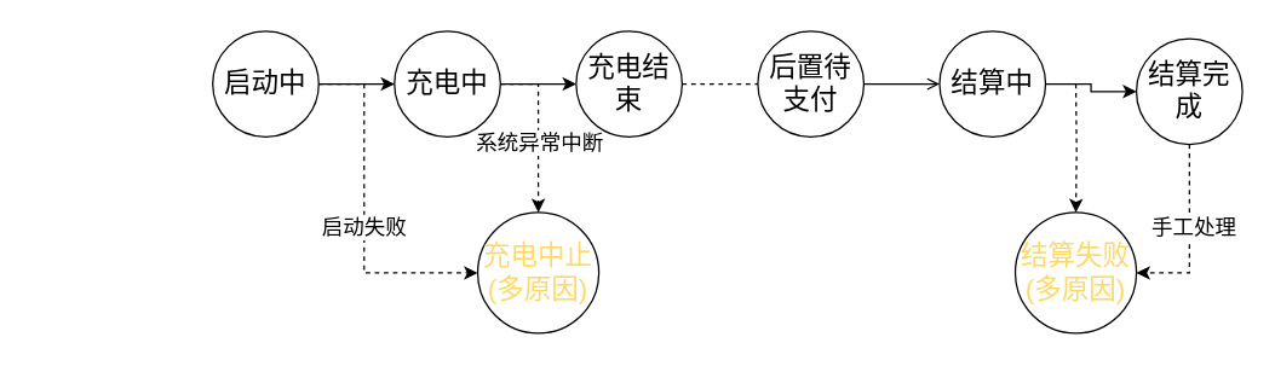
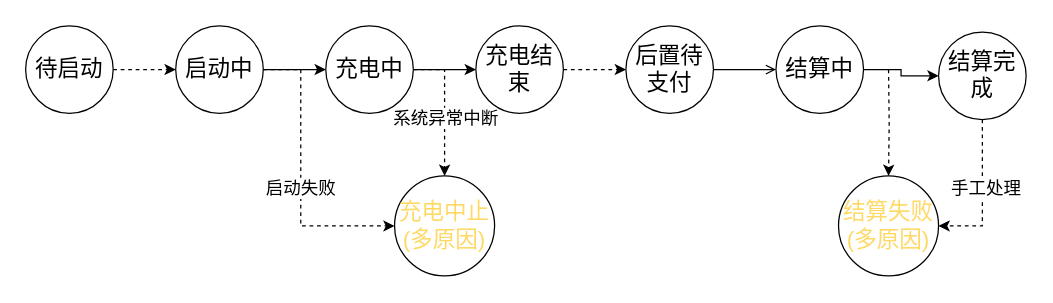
  <mxCell id="0" />
  <mxCell id="1" parent="0" />
+ <mxCell id="2" value="" style="edgeStyle=orthogonalEdgeStyle;rounded=0;orthogonalLoop=1;jettySize=auto;html=1;dashed=1;" edge="1" parent="1" source="3" target="7"><mxGeometry relative="1" as="geometry" /></mxCell>
+ <mxCell id="3" value="&lt;font style=&quot;font-size: 18px;&quot;&gt;待启动&lt;/font&gt;" style="ellipse;whiteSpace=wrap;html=1;aspect=fixed;" vertex="1" parent="1"><mxGeometry x="20" y="20" width="70" height="70" as="geometry" /></mxCell>
  <mxCell id="4" value="" style="edgeStyle=orthogonalEdgeStyle;rounded=0;orthogonalLoop=1;jettySize=auto;html=1;" edge="1" parent="1" source="7" target="11"><mxGeometry relative="1" as="geometry" /></mxCell>
  <mxCell id="5" style="edgeStyle=orthogonalEdgeStyle;rounded=0;orthogonalLoop=1;jettySize=auto;html=1;exitX=1;exitY=0.5;exitDx=0;exitDy=0;entryX=0;entryY=0.5;entryDx=0;entryDy=0;dashed=1;" edge="1" parent="1" source="7" target="23"><mxGeometry relative="1" as="geometry"><Array as="points"><mxPoint x="240" y="55" /><mxPoint x="240" y="180" /></Array></mxGeometry></mxCell>
  <mxCell id="6" value="&lt;font style=&quot;font-size: 14px;&quot;&gt;启动失败&lt;/font&gt;" style="edgeLabel;html=1;align=center;verticalAlign=middle;resizable=0;points=[];" vertex="1" connectable="0" parent="5"><mxGeometry x="0.078" y="-1" relative="1" as="geometry"><mxPoint as="offset" /></mxGeometry></mxCell>
  <mxCell id="7" value="&lt;font style=&quot;font-size: 18px;&quot;&gt;启动中&lt;/font&gt;" style="ellipse;whiteSpace=wrap;html=1;aspect=fixed;" vertex="1" parent="1"><mxGeometry x="140" y="20" width="70" height="70" as="geometry" /></mxCell>
  <mxCell id="8" value="" style="edgeStyle=orthogonalEdgeStyle;rounded=0;orthogonalLoop=1;jettySize=auto;html=1;" edge="1" parent="1" source="11" target="13"><mxGeometry relative="1" as="geometry" /></mxCell>
  <mxCell id="9" style="edgeStyle=orthogonalEdgeStyle;rounded=0;orthogonalLoop=1;jettySize=auto;html=1;exitX=1;exitY=0.5;exitDx=0;exitDy=0;entryX=0.5;entryY=0;entryDx=0;entryDy=0;dashed=1;" edge="1" parent="1" source="11" target="23"><mxGeometry relative="1" as="geometry" /></mxCell>
  <mxCell id="10" value="&lt;font style=&quot;font-size: 14px;&quot;&gt;系统异常中断&lt;/font&gt;" style="edgeLabel;html=1;align=center;verticalAlign=middle;resizable=0;points=[];" vertex="1" connectable="0" parent="9"><mxGeometry x="0.145" relative="1" as="geometry"><mxPoint as="offset" /></mxGeometry></mxCell>
  <mxCell id="11" value="&lt;font style=&quot;font-size: 18px;&quot;&gt;充电中&lt;/font&gt;" style="ellipse;whiteSpace=wrap;html=1;aspect=fixed;" vertex="1" parent="1"><mxGeometry x="260" y="20" width="70" height="70" as="geometry" /></mxCell>
- <mxCell id="12" value="" style="edgeStyle=orthogonalEdgeStyle;rounded=0;orthogonalLoop=1;jettySize=auto;html=1;dashed=1;endArrow=none;" edge="1" parent="1" source="13" target="15"><mxGeometry relative="1" as="geometry" /></mxCell>
+ <mxCell id="12" value="" style="edgeStyle=orthogonalEdgeStyle;rounded=0;orthogonalLoop=1;jettySize=auto;html=1;dashed=1;" edge="1" parent="1" source="13" target="15"><mxGeometry relative="1" as="geometry" /></mxCell>
  <mxCell id="13" value="&lt;font style=&quot;font-size: 18px;&quot;&gt;充电结束&lt;/font&gt;" style="ellipse;whiteSpace=wrap;html=1;aspect=fixed;" vertex="1" parent="1"><mxGeometry x="380" y="20" width="70" height="70" as="geometry" /></mxCell>
  <mxCell id="14" value="" style="edgeStyle=orthogonalEdgeStyle;rounded=0;orthogonalLoop=1;jettySize=auto;html=1;endArrow=open;" edge="1" parent="1" source="15" target="18"><mxGeometry relative="1" as="geometry" /></mxCell>
  <mxCell id="15" value="&lt;font style=&quot;font-size: 18px;&quot;&gt;后置待支付&lt;/font&gt;" style="ellipse;whiteSpace=wrap;html=1;aspect=fixed;" vertex="1" parent="1"><mxGeometry x="500" y="20" width="70" height="70" as="geometry" /></mxCell>
  <mxCell id="16" value="" style="edgeStyle=orthogonalEdgeStyle;rounded=0;orthogonalLoop=1;jettySize=auto;html=1;" edge="1" parent="1" source="18" target="21"><mxGeometry relative="1" as="geometry" /></mxCell>
  <mxCell id="17" value="" style="edgeStyle=orthogonalEdgeStyle;rounded=0;orthogonalLoop=1;jettySize=auto;html=1;dashed=1;" edge="1" parent="1" target="22"><mxGeometry relative="1" as="geometry"><mxPoint x="710" y="55" as="sourcePoint" /></mxGeometry></mxCell>
  <mxCell id="18" value="&lt;font style=&quot;font-size: 18px;&quot;&gt;结算中&lt;/font&gt;" style="ellipse;whiteSpace=wrap;html=1;aspect=fixed;" vertex="1" parent="1"><mxGeometry x="620" y="20" width="70" height="70" as="geometry" /></mxCell>
  <mxCell id="19" value="" style="edgeStyle=orthogonalEdgeStyle;rounded=0;orthogonalLoop=1;jettySize=auto;html=1;entryX=1;entryY=0.5;entryDx=0;entryDy=0;dashed=1;" edge="1" parent="1" source="21" target="22"><mxGeometry relative="1" as="geometry" /></mxCell>
  <mxCell id="20" value="&lt;font style=&quot;font-size: 14px;&quot;&gt;手工处理&lt;/font&gt;" style="edgeLabel;html=1;align=center;verticalAlign=middle;resizable=0;points=[];" vertex="1" connectable="0" parent="19"><mxGeometry x="-0.096" y="2" relative="1" as="geometry"><mxPoint as="offset" /></mxGeometry></mxCell>
  <mxCell id="21" value="&lt;font style=&quot;font-size: 18px;&quot;&gt;结算完成&lt;/font&gt;" style="ellipse;whiteSpace=wrap;html=1;aspect=fixed;" vertex="1" parent="1"><mxGeometry x="750" y="25" width="70" height="70" as="geometry" /></mxCell>
  <mxCell id="22" value="&lt;font color=&quot;#ffd966&quot; style=&quot;font-size: 18px;&quot;&gt;结算失败(多原因)&lt;/font&gt;" style="ellipse;whiteSpace=wrap;html=1;aspect=fixed;" vertex="1" parent="1"><mxGeometry x="670" y="140" width="80" height="80" as="geometry" /></mxCell>
  <mxCell id="23" value="&lt;font color=&quot;#ffd966&quot; style=&quot;font-size: 18px;&quot;&gt;充电中止(多原因)&lt;/font&gt;" style="ellipse;whiteSpace=wrap;html=1;aspect=fixed;" vertex="1" parent="1"><mxGeometry x="315" y="140" width="80" height="80" as="geometry" /></mxCell>
